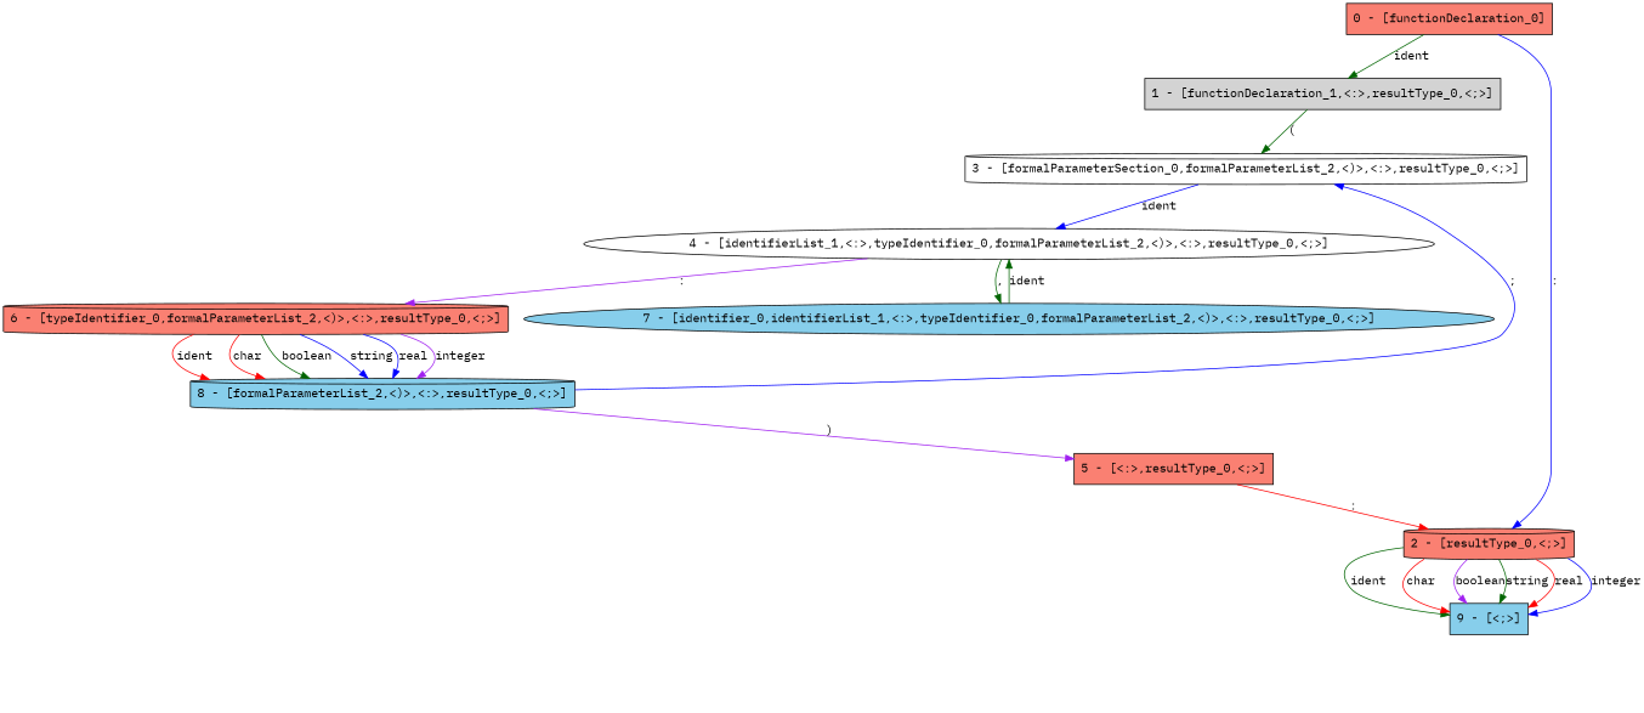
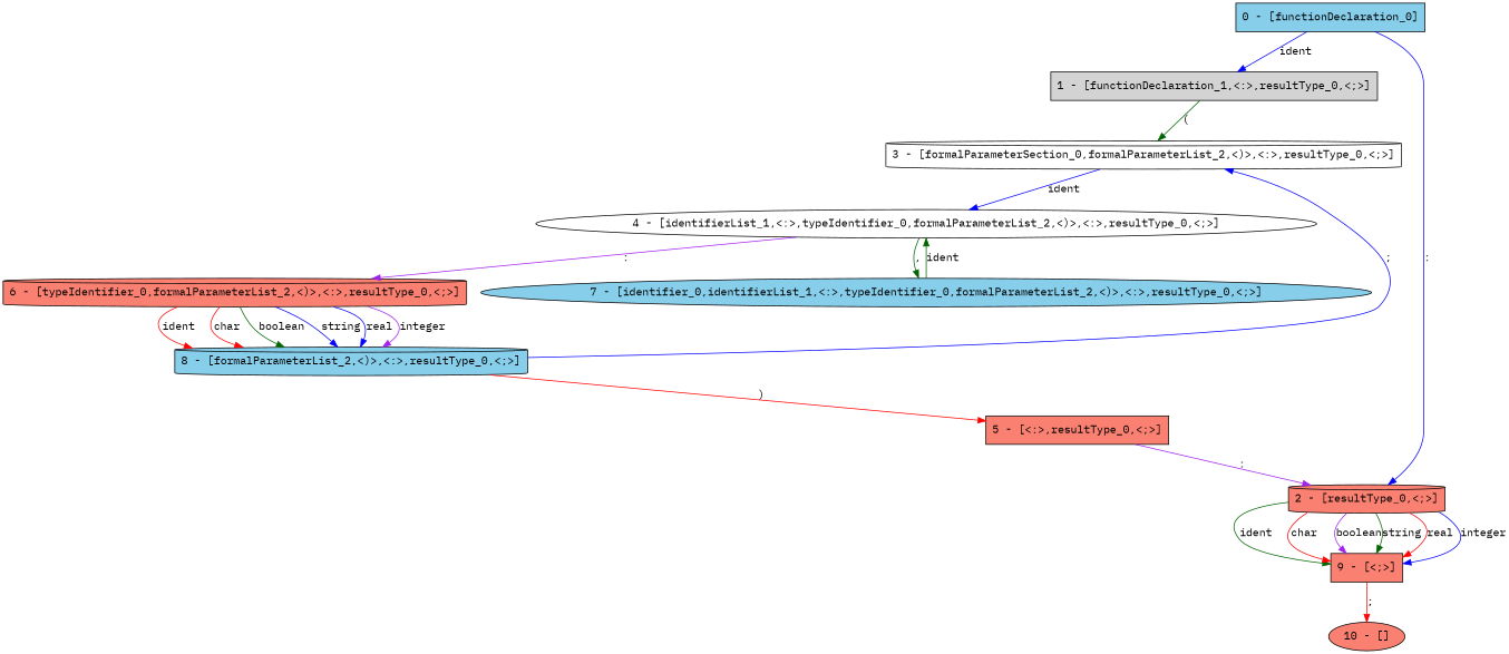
  digraph {
    fontname="IBM Plex Mono"
    rankdir=TB
    node [color=black fillcolor=salmon fontname="IBM Plex Mono" shape=box style=filled]
    edge [color=darkgreen fontname="IBM Plex Mono"]
-   n1 [label="0 - [functionDeclaration_0]"]
+   n1 [fillcolor=skyblue label="0 - [functionDeclaration_0]"]
    n2 [fillcolor=lightgrey label="1 - [functionDeclaration_1,<:>,resultType_0,<;>]"]
    n3 [label="2 - [resultType_0,<;>]" shape=cylinder]
    n4 [fillcolor=white label="3 - [formalParameterSection_0,formalParameterList_2,<)>,<:>,resultType_0,<;>]" shape=cylinder]
-   n5 [fillcolor=skyblue label="9 - [<;>]"]
+   n5 [label="9 - [<;>]"]
    n6 [fillcolor=white label="4 - [identifierList_1,<:>,typeIdentifier_0,formalParameterList_2,<)>,<:>,resultType_0,<;>]" shape=ellipse]
+   n7 [label="10 - []" shape=ellipse]
    n8 [label="6 - [typeIdentifier_0,formalParameterList_2,<)>,<:>,resultType_0,<;>]" shape=cylinder]
    n9 [fillcolor=skyblue label="7 - [identifier_0,identifierList_1,<:>,typeIdentifier_0,formalParameterList_2,<)>,<:>,resultType_0,<;>]" shape=ellipse]
    n10 [fillcolor=skyblue label="8 - [formalParameterList_2,<)>,<:>,resultType_0,<;>]" shape=cylinder]
    n11 [label="5 - [<:>,resultType_0,<;>]"]
-   n1 -> n2 [label=ident]
+   n1 -> n2 [color=blue label=ident]
    n1 -> n3 [color=blue label=":"]
    n2 -> n4 [label="("]
    n3 -> n5 [label=ident]
    n3 -> n5 [color=red label=char]
    n3 -> n5 [color=purple label=boolean]
    n3 -> n5 [label=string]
    n3 -> n5 [color=red label=real]
    n3 -> n5 [color=blue label=integer]
    n4 -> n6 [color=blue label=ident]
+   n5 -> n7 [color=red label=";"]
    n6 -> n8 [color=purple label=":"]
    n6 -> n9 [label=","]
    n8 -> n10 [color=red label=ident]
    n8 -> n10 [color=red label=char]
    n8 -> n10 [label=boolean]
    n8 -> n10 [color=blue label=string]
    n8 -> n10 [color=blue label=real]
    n8 -> n10 [color=purple label=integer]
    n9 -> n6 [label=ident]
    n10 -> n4 [color=blue label=";"]
-   n10 -> n11 [color=purple label=")"]
-   n11 -> n3 [color=red label=":"]
+   n10 -> n11 [color=red label=")"]
+   n11 -> n3 [color=purple label=":"]
  }
